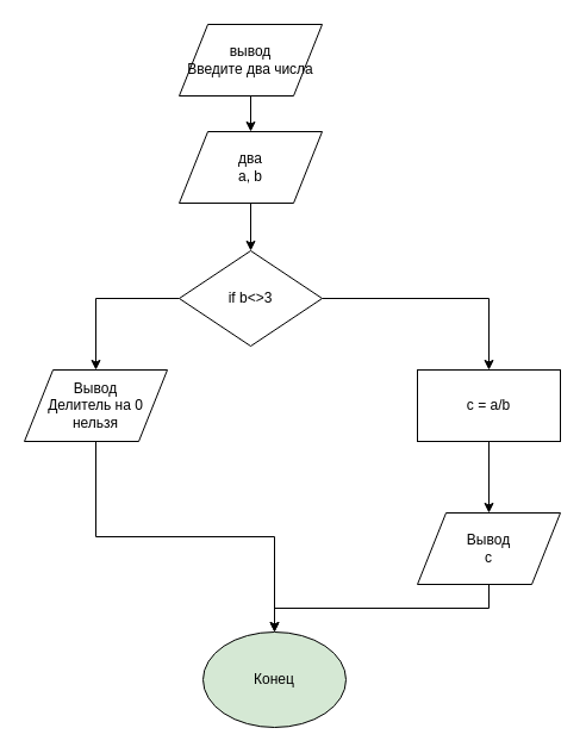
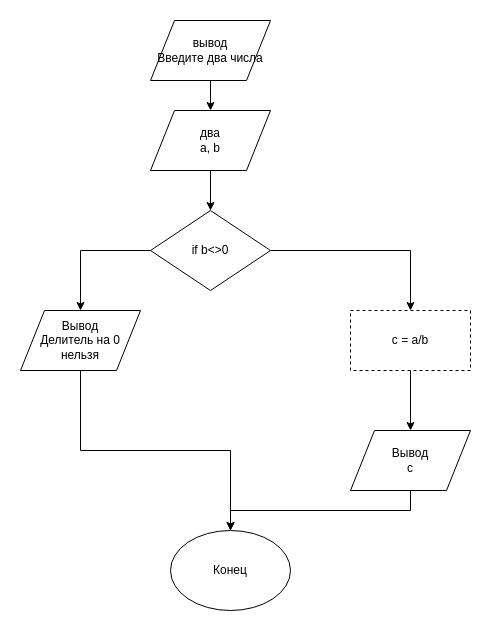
  <mxCell id="0" />
  <mxCell id="1" parent="0" />
  <mxCell id="2" style="edgeStyle=orthogonalEdgeStyle;rounded=0;orthogonalLoop=1;jettySize=auto;html=1;exitX=0.5;exitY=1;exitDx=0;exitDy=0;" edge="1" parent="1" source="12" target="4"><mxGeometry relative="1" as="geometry" /></mxCell>
  <mxCell id="3" style="edgeStyle=orthogonalEdgeStyle;rounded=0;orthogonalLoop=1;jettySize=auto;html=1;exitX=0.5;exitY=1;exitDx=0;exitDy=0;entryX=0.5;entryY=0;entryDx=0;entryDy=0;" edge="1" parent="1" source="4" target="7"><mxGeometry relative="1" as="geometry" /></mxCell>
  <mxCell id="4" value="&lt;div&gt;два&lt;/div&gt;&lt;div&gt;а, b&lt;br&gt;&lt;/div&gt;" style="shape=parallelogram;perimeter=parallelogramPerimeter;whiteSpace=wrap;html=1;" vertex="1" parent="1"><mxGeometry x="150" y="110" width="120" height="60" as="geometry" /></mxCell>
  <mxCell id="5" style="edgeStyle=orthogonalEdgeStyle;rounded=0;orthogonalLoop=1;jettySize=auto;html=1;exitX=0;exitY=0.5;exitDx=0;exitDy=0;entryX=0.5;entryY=0;entryDx=0;entryDy=0;" edge="1" parent="1" source="7" target="15"><mxGeometry relative="1" as="geometry" /></mxCell>
  <mxCell id="6" style="edgeStyle=orthogonalEdgeStyle;rounded=0;orthogonalLoop=1;jettySize=auto;html=1;exitX=1;exitY=0.5;exitDx=0;exitDy=0;" edge="1" parent="1" source="7" target="9"><mxGeometry relative="1" as="geometry" /></mxCell>
- <mxCell id="7" value="if b&amp;lt;&amp;gt;3" style="rhombus;whiteSpace=wrap;html=1;" vertex="1" parent="1"><mxGeometry x="150" y="210" width="120" height="80" as="geometry" /></mxCell>
+ <mxCell id="7" value="if b&amp;lt;&amp;gt;0" style="rhombus;whiteSpace=wrap;html=1;" vertex="1" parent="1"><mxGeometry x="150" y="210" width="120" height="80" as="geometry" /></mxCell>
  <mxCell id="8" style="edgeStyle=orthogonalEdgeStyle;rounded=0;orthogonalLoop=1;jettySize=auto;html=1;exitX=0.5;exitY=1;exitDx=0;exitDy=0;entryX=0.5;entryY=0;entryDx=0;entryDy=0;" edge="1" parent="1" source="9" target="11"><mxGeometry relative="1" as="geometry" /></mxCell>
- <mxCell id="9" value="c = a/b" style="rounded=0;whiteSpace=wrap;html=1;" vertex="1" parent="1"><mxGeometry x="350" y="310" width="120" height="60" as="geometry" /></mxCell>
+ <mxCell id="9" value="c = a/b" style="rounded=0;whiteSpace=wrap;html=1;dashed=1;" vertex="1" parent="1"><mxGeometry x="350" y="310" width="120" height="60" as="geometry" /></mxCell>
  <mxCell id="10" style="edgeStyle=orthogonalEdgeStyle;rounded=0;orthogonalLoop=1;jettySize=auto;html=1;exitX=0.5;exitY=1;exitDx=0;exitDy=0;" edge="1" parent="1" source="11" target="13"><mxGeometry relative="1" as="geometry" /></mxCell>
  <mxCell id="11" value="&lt;div&gt;Вывод&lt;/div&gt;&lt;div&gt;с&lt;br&gt;&lt;/div&gt;" style="shape=parallelogram;perimeter=parallelogramPerimeter;whiteSpace=wrap;html=1;" vertex="1" parent="1"><mxGeometry x="350" y="430" width="120" height="60" as="geometry" /></mxCell>
  <mxCell id="12" value="&lt;div&gt;вывод&lt;/div&gt;&lt;div&gt;Введите два числа&lt;br&gt;&lt;/div&gt;" style="shape=parallelogram;perimeter=parallelogramPerimeter;whiteSpace=wrap;html=1;" vertex="1" parent="1"><mxGeometry x="150" y="20" width="120" height="60" as="geometry" /></mxCell>
- <mxCell id="13" value="Конец" style="ellipse;whiteSpace=wrap;html=1;fillColor=#d5e8d4;" vertex="1" parent="1"><mxGeometry x="170" y="530" width="120" height="80" as="geometry" /></mxCell>
+ <mxCell id="13" value="Конец" style="ellipse;whiteSpace=wrap;html=1;" vertex="1" parent="1"><mxGeometry x="170" y="530" width="120" height="80" as="geometry" /></mxCell>
  <mxCell id="14" style="edgeStyle=orthogonalEdgeStyle;rounded=0;orthogonalLoop=1;jettySize=auto;html=1;exitX=0.5;exitY=1;exitDx=0;exitDy=0;" edge="1" parent="1" source="15" target="13"><mxGeometry relative="1" as="geometry" /></mxCell>
  <mxCell id="15" value="&lt;div&gt;Вывод&lt;/div&gt;&lt;div&gt;Делитель на 0 нельзя&lt;br&gt;&lt;/div&gt;" style="shape=parallelogram;perimeter=parallelogramPerimeter;whiteSpace=wrap;html=1;" vertex="1" parent="1"><mxGeometry x="20" y="310" width="120" height="60" as="geometry" /></mxCell>
